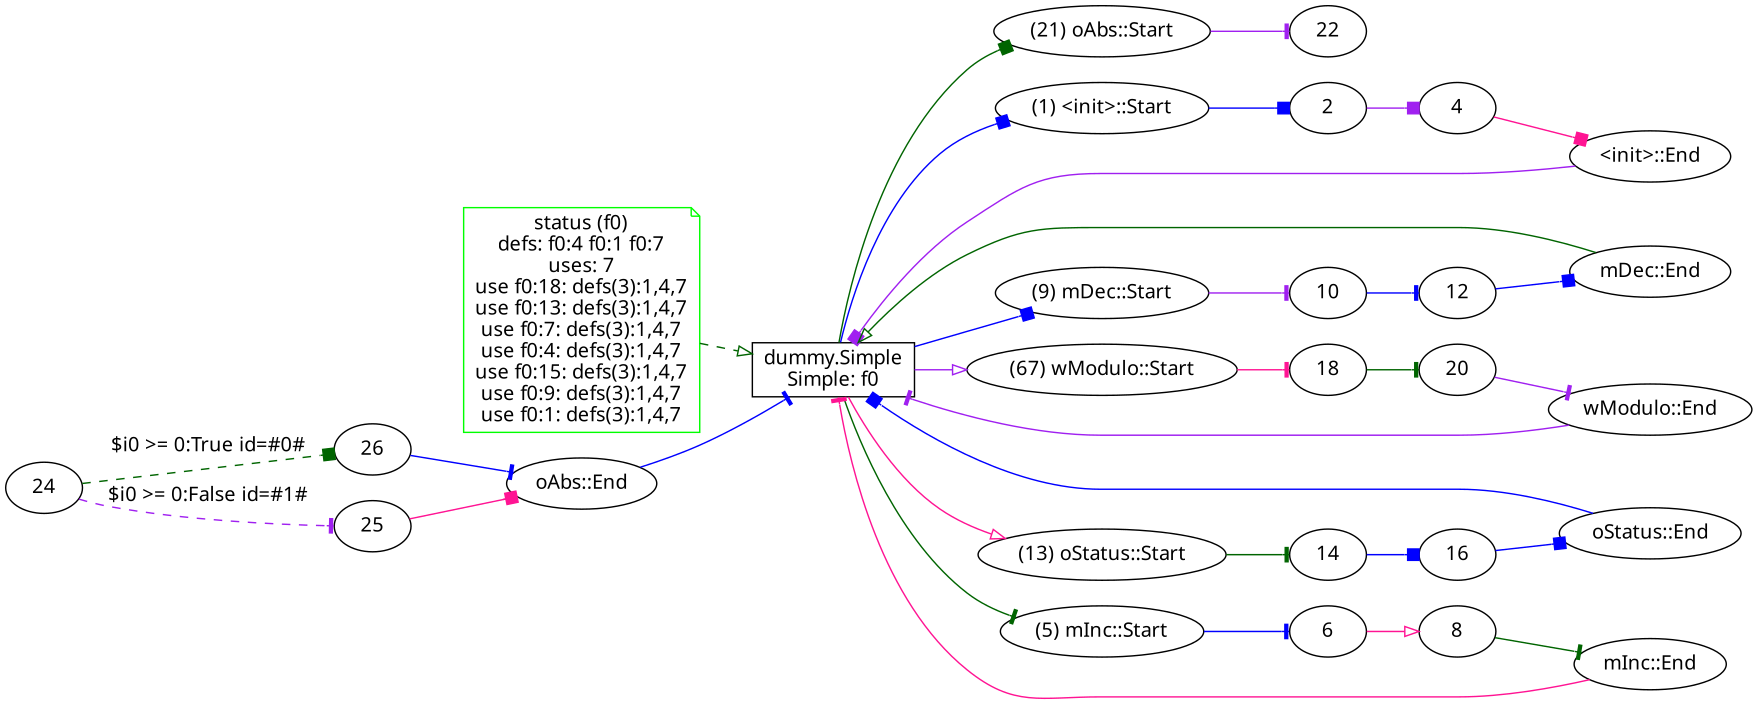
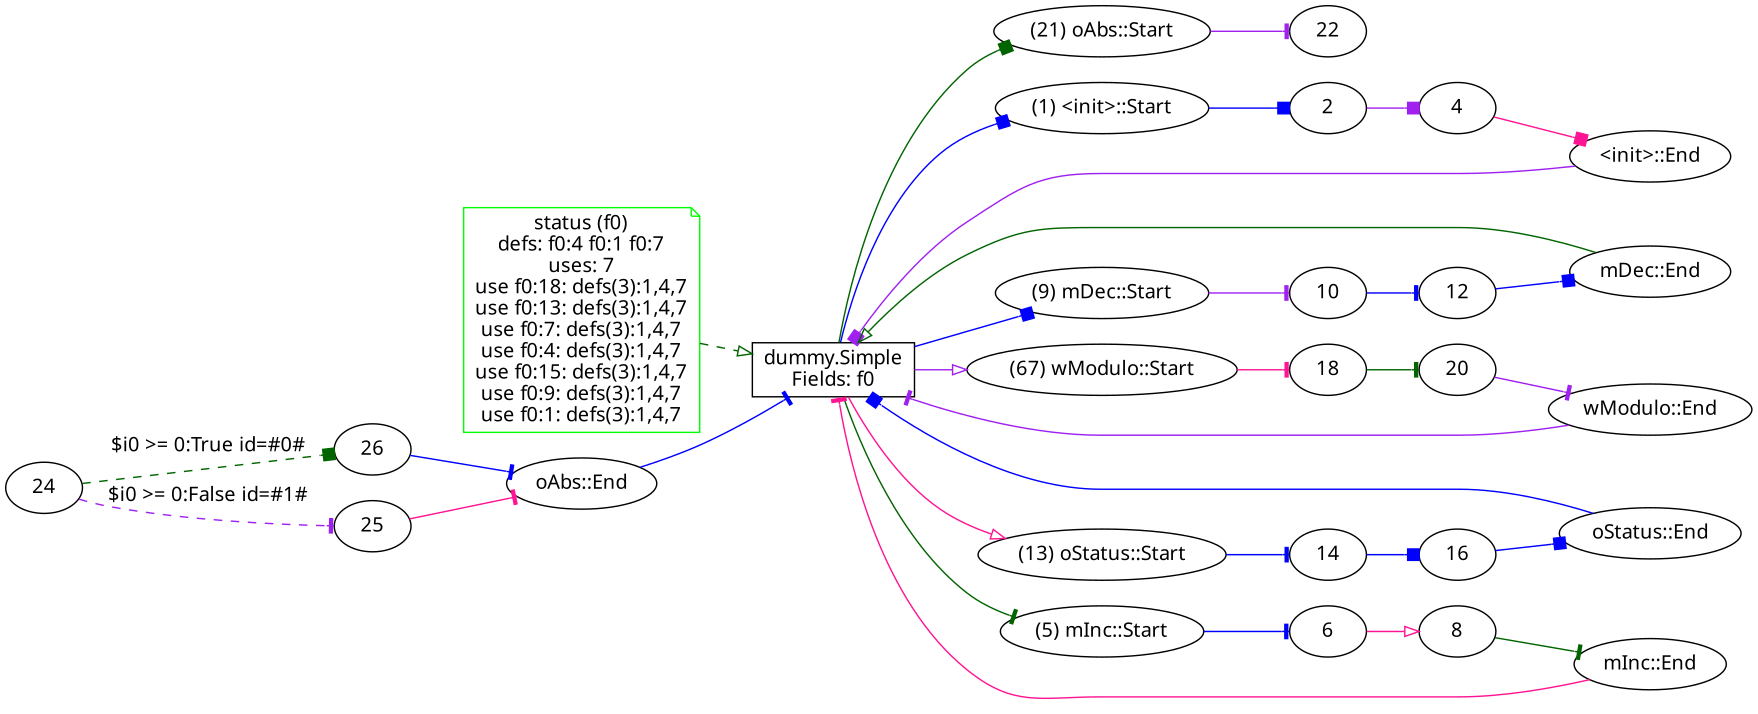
  digraph {
    fontname="Noto Sans"
    rankdir=LR
    node [fontname="Noto Sans"]
    edge [arrowhead=tee color=blue fontname="Noto Sans"]
-   n1 [label="dummy.Simple\nSimple: f0" shape=box]
+   n1 [label="dummy.Simple\nFields: f0" shape=box]
    n2 [label="(21) oAbs::Start"]
    n3 [label="(1) <init>::Start"]
    n4 [label="(9) mDec::Start"]
    n5 [label="(67) wModulo::Start"]
    n6 [label="(13) oStatus::Start"]
    n7 [label="(5) mInc::Start"]
    n8 [label=22]
    n9 [label=2]
    n10 [label=10]
    n11 [label=18]
    n12 [label=14]
    n13 [label=6]
    n14 [color=green label="status (f0)\ndefs: f0:4 f0:1 f0:7\nuses: 7\nuse f0:18: defs(3):1,4,7\nuse f0:13: defs(3):1,4,7\nuse f0:7: defs(3):1,4,7\nuse f0:4: defs(3):1,4,7\nuse f0:15: defs(3):1,4,7\nuse f0:9: defs(3):1,4,7\nuse f0:1: defs(3):1,4,7" shape=note]
    n15 [label=4]
    n16 [label=12]
    n17 [label=20]
    n18 [label=16]
    n19 [label=8]
    n20 [label=24]
    n21 [label=26]
    n22 [label=25]
    n23 [label="<init>::End"]
    n24 [label="mDec::End"]
    n25 [label="wModulo::End"]
    n26 [label="oStatus::End"]
    n27 [label="mInc::End"]
    n28 [label="oAbs::End"]
    n1 -> n2 [arrowhead=box color=darkgreen]
    n1 -> n3 [arrowhead=box]
    n1 -> n4 [arrowhead=box]
    n1 -> n5 [arrowhead=onormal color=purple]
    n1 -> n6 [arrowhead=onormal color=deeppink]
    n1 -> n7 [color=darkgreen]
    n2 -> n8 [color=purple]
    n3 -> n9 [arrowhead=box]
    n4 -> n10 [color=purple]
    n5 -> n11 [color=deeppink]
-   n6 -> n12 [color=darkgreen]
+   n6 -> n12
    n7 -> n13
    n9 -> n15 [arrowhead=box color=purple]
    n10 -> n16
    n11 -> n17 [color=darkgreen]
    n12 -> n18 [arrowhead=box]
    n13 -> n19 [arrowhead=onormal color=deeppink]
    n14 -> n1 [arrowhead=onormal color=darkgreen style=dashed]
    n15 -> n23 [arrowhead=box color=deeppink]
    n16 -> n24 [arrowhead=box]
    n17 -> n25 [color=purple]
    n18 -> n26 [arrowhead=box]
    n19 -> n27 [color=darkgreen]
    n20 -> n21 [arrowhead=box color=darkgreen label="$i0 >= 0:True id=#0#" style=dashed]
    n20 -> n22 [color=purple label="$i0 >= 0:False id=#1#" style=dashed]
    n21 -> n28
-   n22 -> n28 [arrowhead=box color=deeppink]
+   n22 -> n28 [color=deeppink]
    n23 -> n1 [arrowhead=box color=purple]
    n24 -> n1 [arrowhead=onormal color=darkgreen]
    n25 -> n1 [color=purple]
    n26 -> n1 [arrowhead=box]
    n27 -> n1 [color=deeppink]
    n28 -> n1
  }
